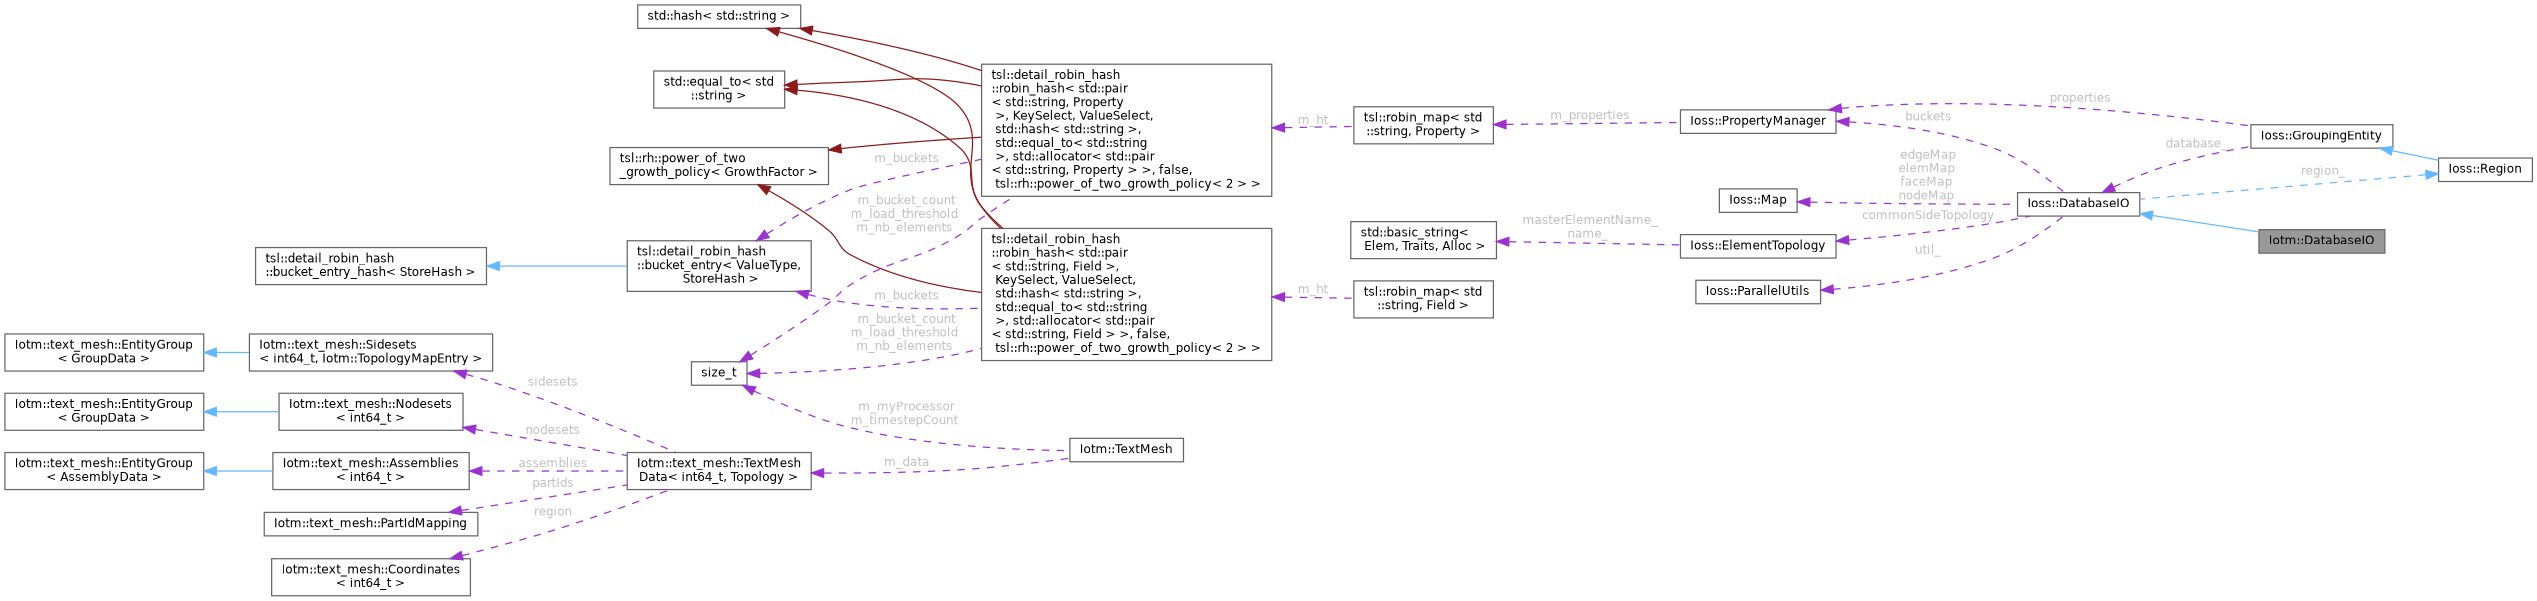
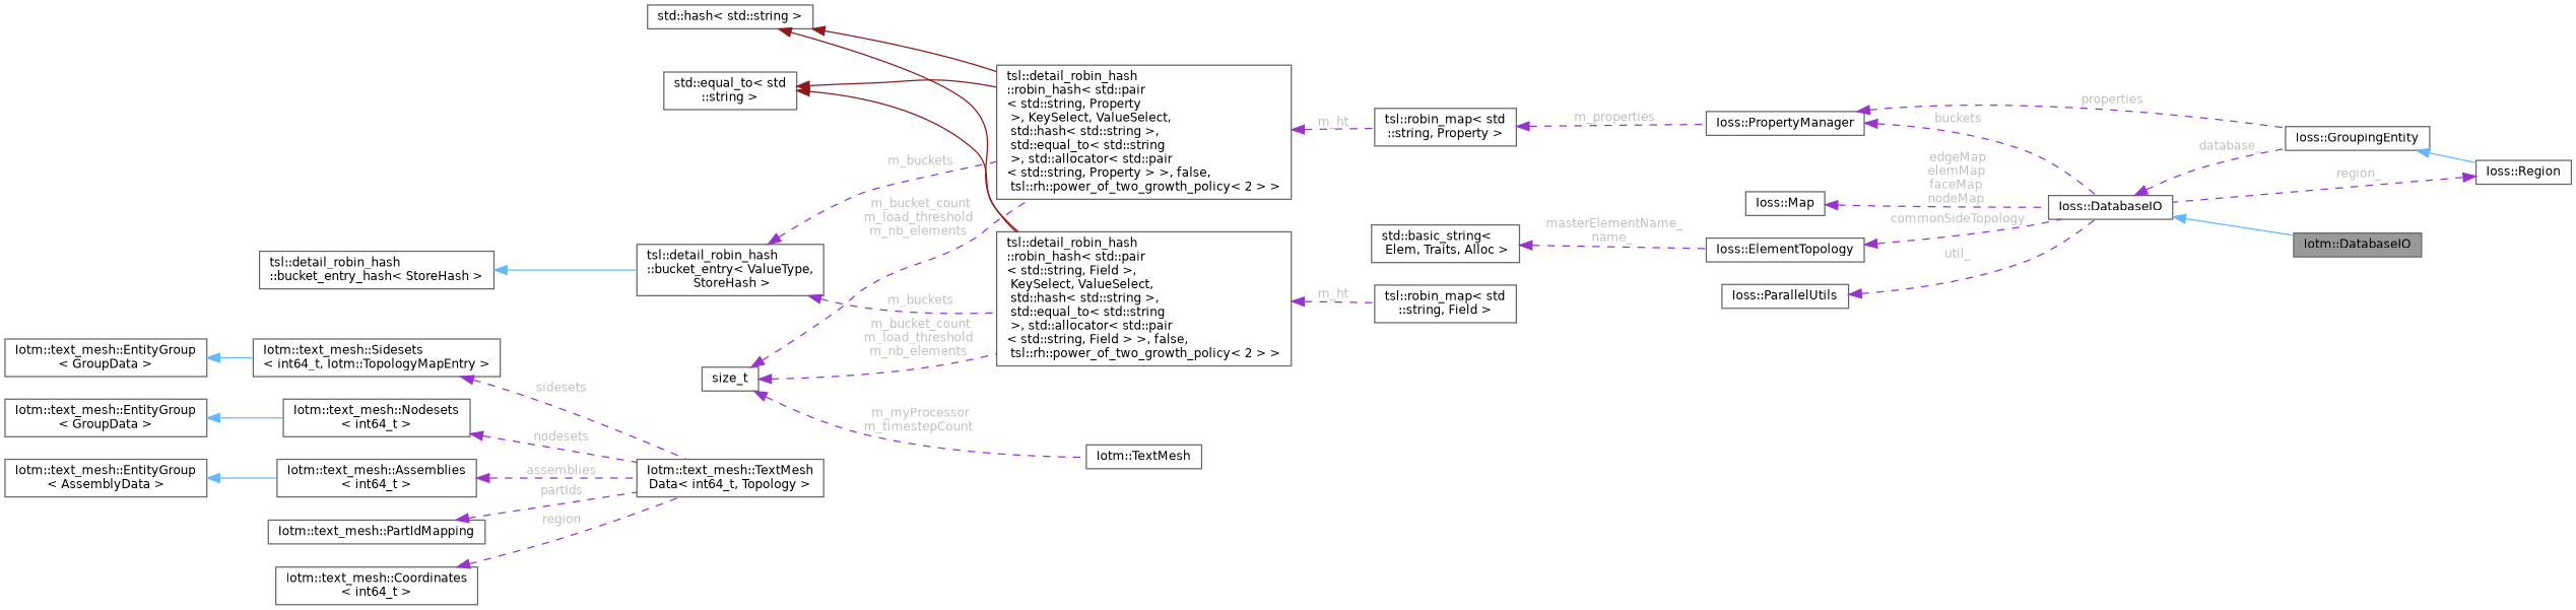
  digraph {
    fontname="DejaVu Sans"
    rankdir=LR
    node [color=gray40 fillcolor=white fontname="DejaVu Sans" fontsize=10 shape=box style=filled]
    edge [color=darkorchid3 dir=back fontname="DejaVu Sans" fontsize=10 labelfontname=Helvetica labelfontsize=10 style=dashed fontcolor=grey]
    n1 [fillcolor=grey60 fontcolor=black height=0.2 label="Iotm::DatabaseIO" width=0.4]
    n2 [height=0.2 label="Ioss::DatabaseIO" width=0.4]
    n3 [height=0.2 label="Ioss::GroupingEntity" width=0.4]
    n4 [height=0.2 label="Ioss::Region" width=0.4]
    n5 [height=0.2 label="Ioss::PropertyManager" width=0.4]
    n6 [height=0.2 label="tsl::robin_map\< std\l::string, Property \>" width=0.4]
    n7 [height=0.2 label="tsl::detail_robin_hash\l::robin_hash\< std::pair\l\< std::string, Property\l \>, KeySelect, ValueSelect,\l std::hash\< std::string \>,\l std::equal_to\< std::string\l \>, std::allocator\< std::pair\l\< std::string, Property \> \>, false,\l tsl::rh::power_of_two_growth_policy\< 2 \> \>" width=0.4]
    n8 [height=0.2 label="std::hash\< std::string \>" width=0.4]
    n9 [height=0.2 label="tsl::detail_robin_hash\l::robin_hash\< std::pair\l\< std::string, Field \>,\l KeySelect, ValueSelect,\l std::hash\< std::string \>,\l std::equal_to\< std::string\l \>, std::allocator\< std::pair\l\< std::string, Field \> \>, false,\l tsl::rh::power_of_two_growth_policy\< 2 \> \>" width=0.4]
    n10 [height=0.2 label="tsl::robin_map\< std\l::string, Field \>" width=0.4]
    n11 [height=0.2 label="std::equal_to\< std\l::string \>" width=0.4]
-   n12 [height=0.2 label="tsl::rh::power_of_two\l_growth_policy\< GrowthFactor \>" width=0.4]
    n13 [height=0.2 label="tsl::detail_robin_hash\l::bucket_entry\< ValueType,\l StoreHash \>" width=0.4]
    n14 [height=0.2 label="tsl::detail_robin_hash\l::bucket_entry_hash\< StoreHash \>" width=0.4]
    n15 [height=0.2 label=size_t width=0.4]
    n16 [height=0.2 label="Iotm::TextMesh" width=0.4]
    n17 [height=0.2 label="Ioss::ElementTopology" width=0.4]
    n18 [height=0.2 label="std::basic_string\<\l Elem, Traits, Alloc \>" width=0.4]
    n19 [height=0.2 label="Ioss::Map" width=0.4]
    n20 [height=0.2 label="Ioss::ParallelUtils" width=0.4]
    n21 [height=0.2 label="Iotm::text_mesh::TextMesh\lData\< int64_t, Topology \>" width=0.4]
    n22 [height=0.2 label="Iotm::text_mesh::PartIdMapping" width=0.4]
    n23 [height=0.2 label="Iotm::text_mesh::Coordinates\l\< int64_t \>" width=0.4]
    n24 [height=0.2 label="Iotm::text_mesh::Sidesets\l\< int64_t, Iotm::TopologyMapEntry \>" width=0.4]
    n25 [height=0.2 label="Iotm::text_mesh::EntityGroup\l\< GroupData \>" width=0.4]
    n26 [height=0.2 label="Iotm::text_mesh::Nodesets\l\< int64_t \>" width=0.4]
    n27 [height=0.2 label="Iotm::text_mesh::EntityGroup\l\< GroupData \>" width=0.4]
    n28 [height=0.2 label="Iotm::text_mesh::Assemblies\l\< int64_t \>" width=0.4]
    n29 [height=0.2 label="Iotm::text_mesh::EntityGroup\l\< AssemblyData \>" width=0.4]
    n2 -> n1 [color=steelblue1 style=solid fontcolor=""]
    n2 -> n3 [label=" database_"]
    n3 -> n4 [color=steelblue1 style=solid fontcolor=""]
-   n4 -> n2 [color=steelblue1 label=" region_"]
+   n4 -> n2 [label=" region_"]
    n5 -> n2 [label=" buckets"]
    n5 -> n3 [label=" properties"]
    n6 -> n5 [label=" m_properties"]
    n7 -> n6 [label=" m_ht"]
    n8 -> n7 [color=firebrick4 style=solid fontcolor=""]
    n8 -> n9 [color=firebrick4 style=solid fontcolor=""]
    n9 -> n10 [label=" m_ht"]
    n11 -> n7 [color=firebrick4 style=solid fontcolor=""]
    n11 -> n9 [color=firebrick4 style=solid fontcolor=""]
-   n12 -> n7 [color=firebrick4 style=solid fontcolor=""]
-   n12 -> n9 [color=firebrick4 style=solid fontcolor=""]
    n13 -> n7 [label=" m_buckets"]
    n13 -> n9 [label=" m_buckets"]
    n14 -> n13 [color=steelblue1 style=solid fontcolor=""]
    n15 -> n7 [label=" m_bucket_count\nm_load_threshold\nm_nb_elements"]
    n15 -> n9 [label=" m_bucket_count\nm_load_threshold\nm_nb_elements"]
    n15 -> n16 [label=" m_myProcessor\nm_timestepCount"]
    n17 -> n2 [label=" commonSideTopology"]
    n18 -> n17 [label=" masterElementName_\nname_"]
    n19 -> n2 [label=" edgeMap\nelemMap\nfaceMap\nnodeMap"]
    n20 -> n2 [label=" util_"]
-   n21 -> n16 [label=" m_data"]
    n22 -> n21 [label=" partIds"]
    n23 -> n21 [label=" region"]
    n24 -> n21 [label=" sidesets"]
    n25 -> n24 [color=steelblue1 style=solid fontcolor=""]
    n26 -> n21 [label=" nodesets"]
    n27 -> n26 [color=steelblue1 style=solid fontcolor=""]
    n28 -> n21 [label=" assemblies"]
    n29 -> n28 [color=steelblue1 style=solid fontcolor=""]
  }
